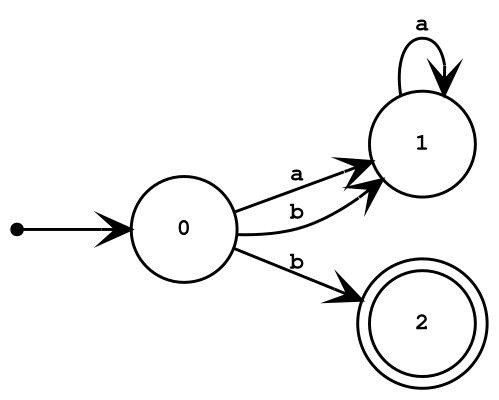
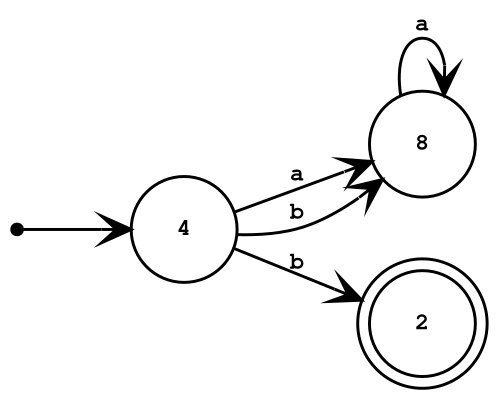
  digraph {
    rankdir=LR
    node [fixedsize=true fontname="Courier Bold" fontsize=8 shape=circle]
    edge [arrowhead=vee fontname="Courier Bold" fontsize=8]
    n1 [shape=point]
-   n2 [label=0]
-   n3 [label=1]
+   n2 [label=4]
+   n3 [label=8]
    n4 [label=2 shape=doublecircle]
    n1 -> n2
    n2 -> n3 [label=a]
    n2 -> n3 [label=b]
    n2 -> n4 [label=b]
    n3 -> n3 [label=a]
  }
